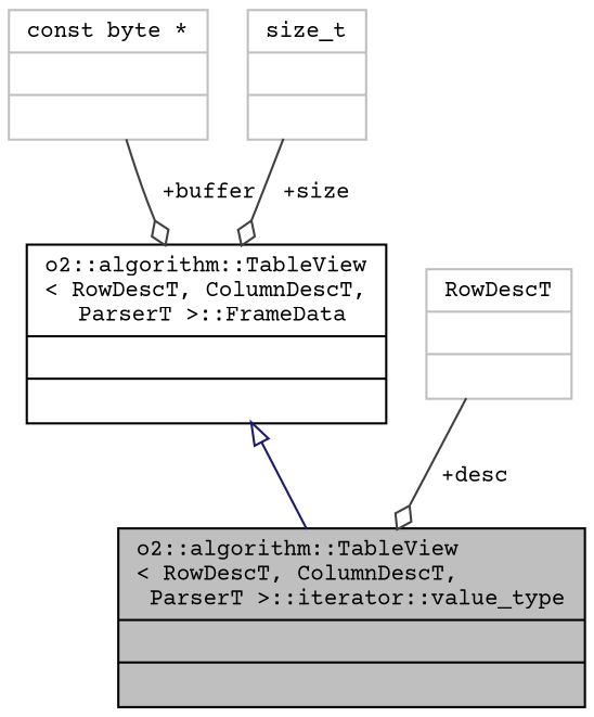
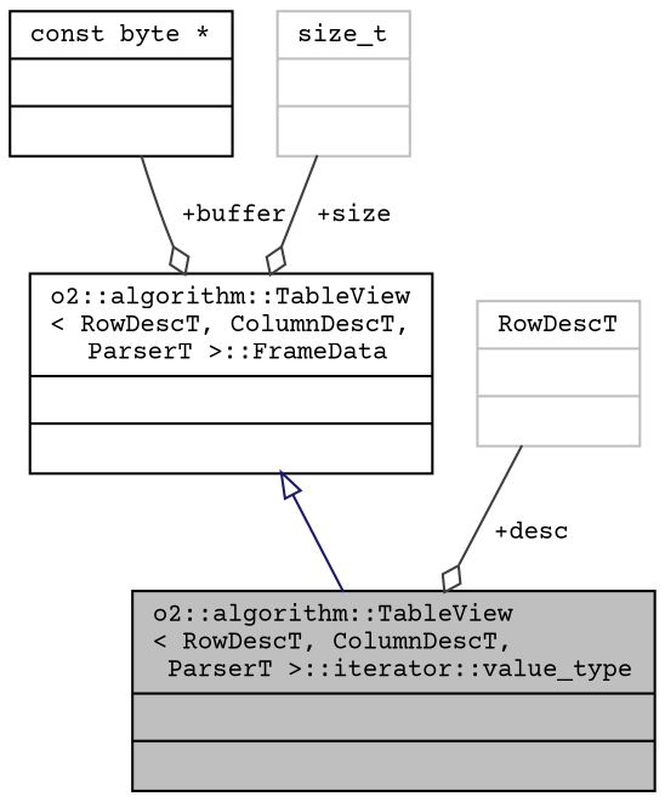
  digraph {
    fontname="Courier Prime"
    node [color=grey75 fontname="Courier Prime" fontsize=10 shape=record]
    edge [color=grey25 fontname="Courier Prime" fontsize=10 labelfontname=Helvetica labelfontsize=10 style=solid arrowhead=odiamond]
    n1 [color=black fillcolor=grey75 fontcolor=black height=0.2 label="{o2::algorithm::TableView\l\< RowDescT, ColumnDescT,\l ParserT \>::iterator::value_type\n||}" style=filled width=0.4]
    n2 [color=black height=0.2 label="{o2::algorithm::TableView\l\< RowDescT, ColumnDescT,\l ParserT \>::FrameData\n||}" width=0.4]
-   n3 [height=0.2 label="{const byte *\n||}" width=0.4]
+   n3 [color=black height=0.2 label="{const byte *\n||}" width=0.4]
    n4 [height=0.2 label="{size_t\n||}" width=0.4]
    n5 [height=0.2 label="{RowDescT\n||}" width=0.4]
    n2 -> n1 [arrowtail=onormal color=midnightblue dir=back arrowhead=""]
    n3 -> n2 [label=" +buffer"]
    n4 -> n2 [label=" +size"]
    n5 -> n1 [label=" +desc"]
  }
